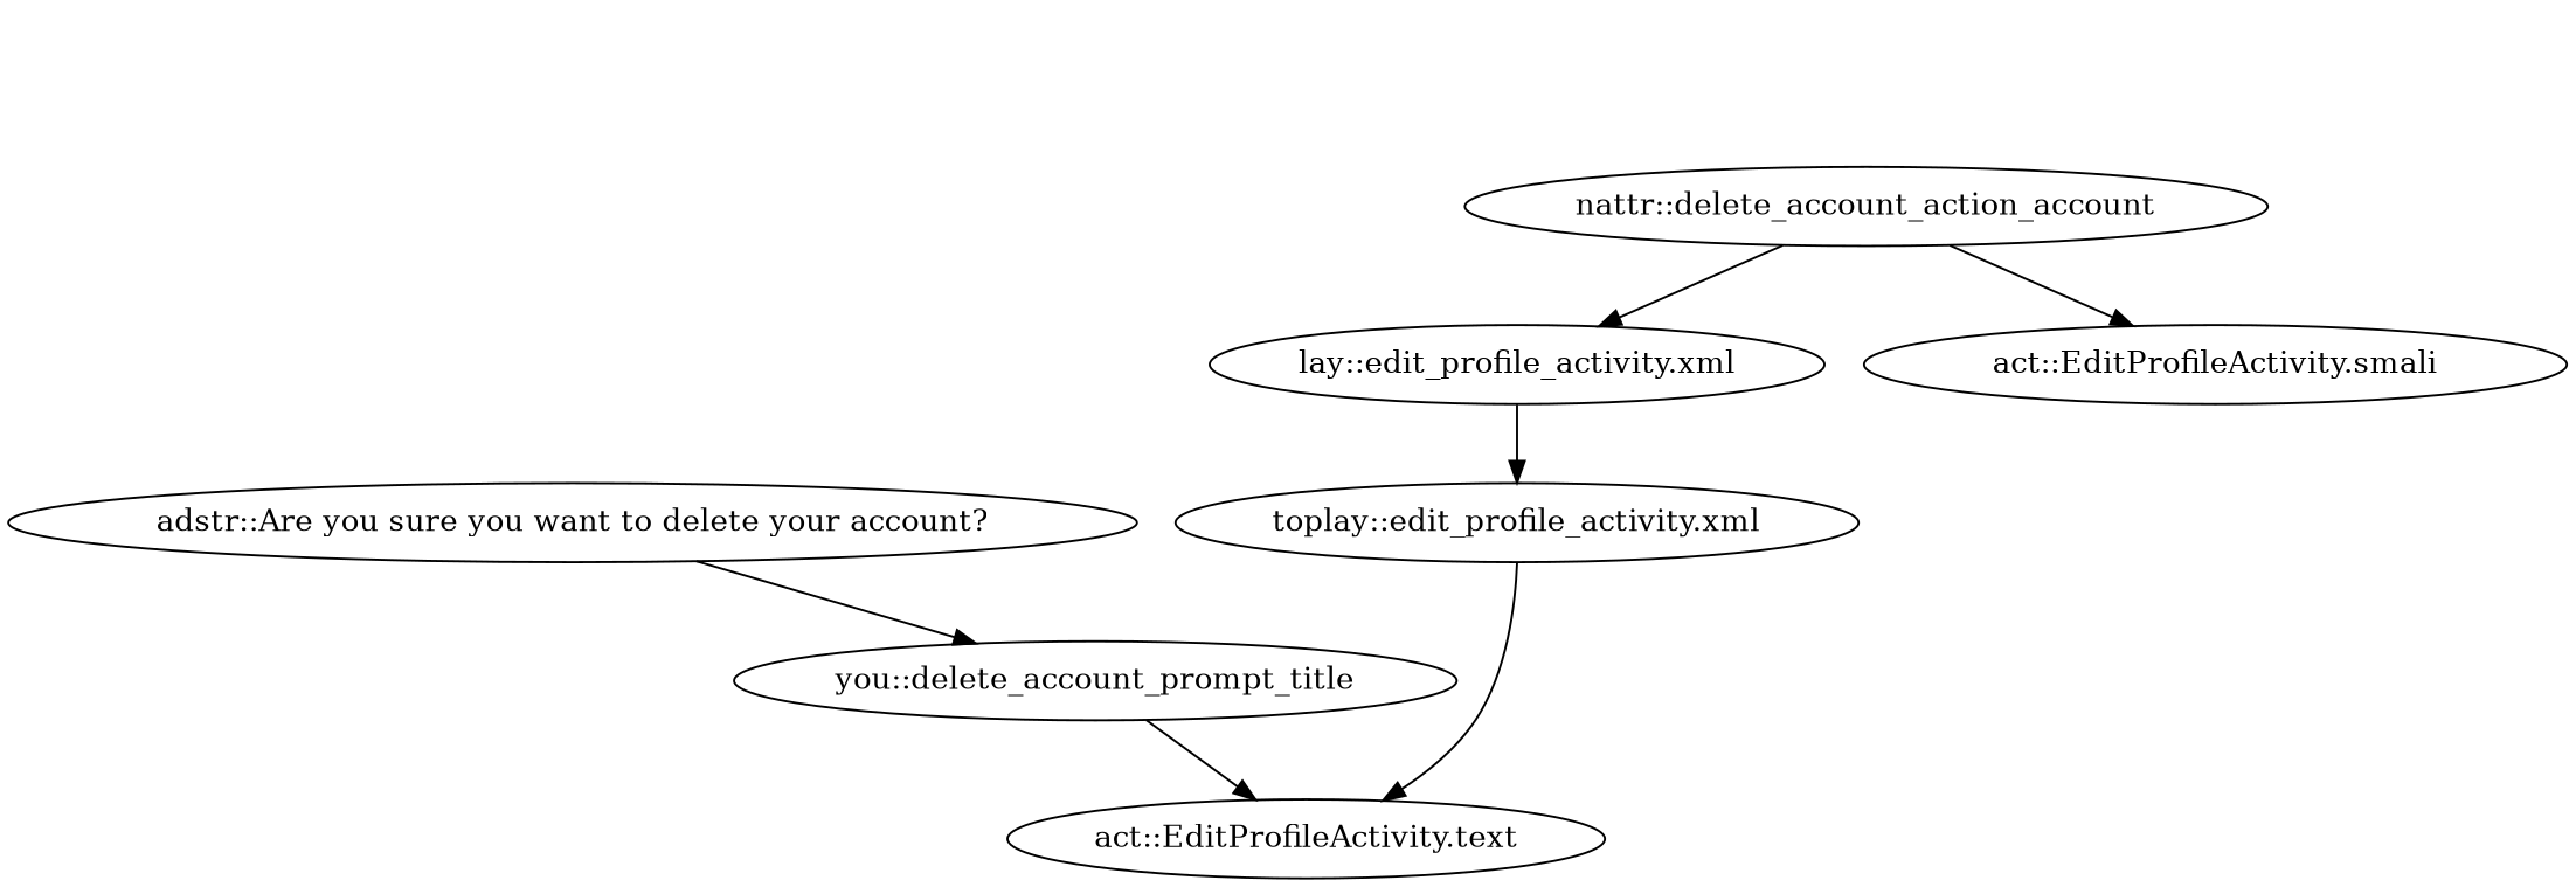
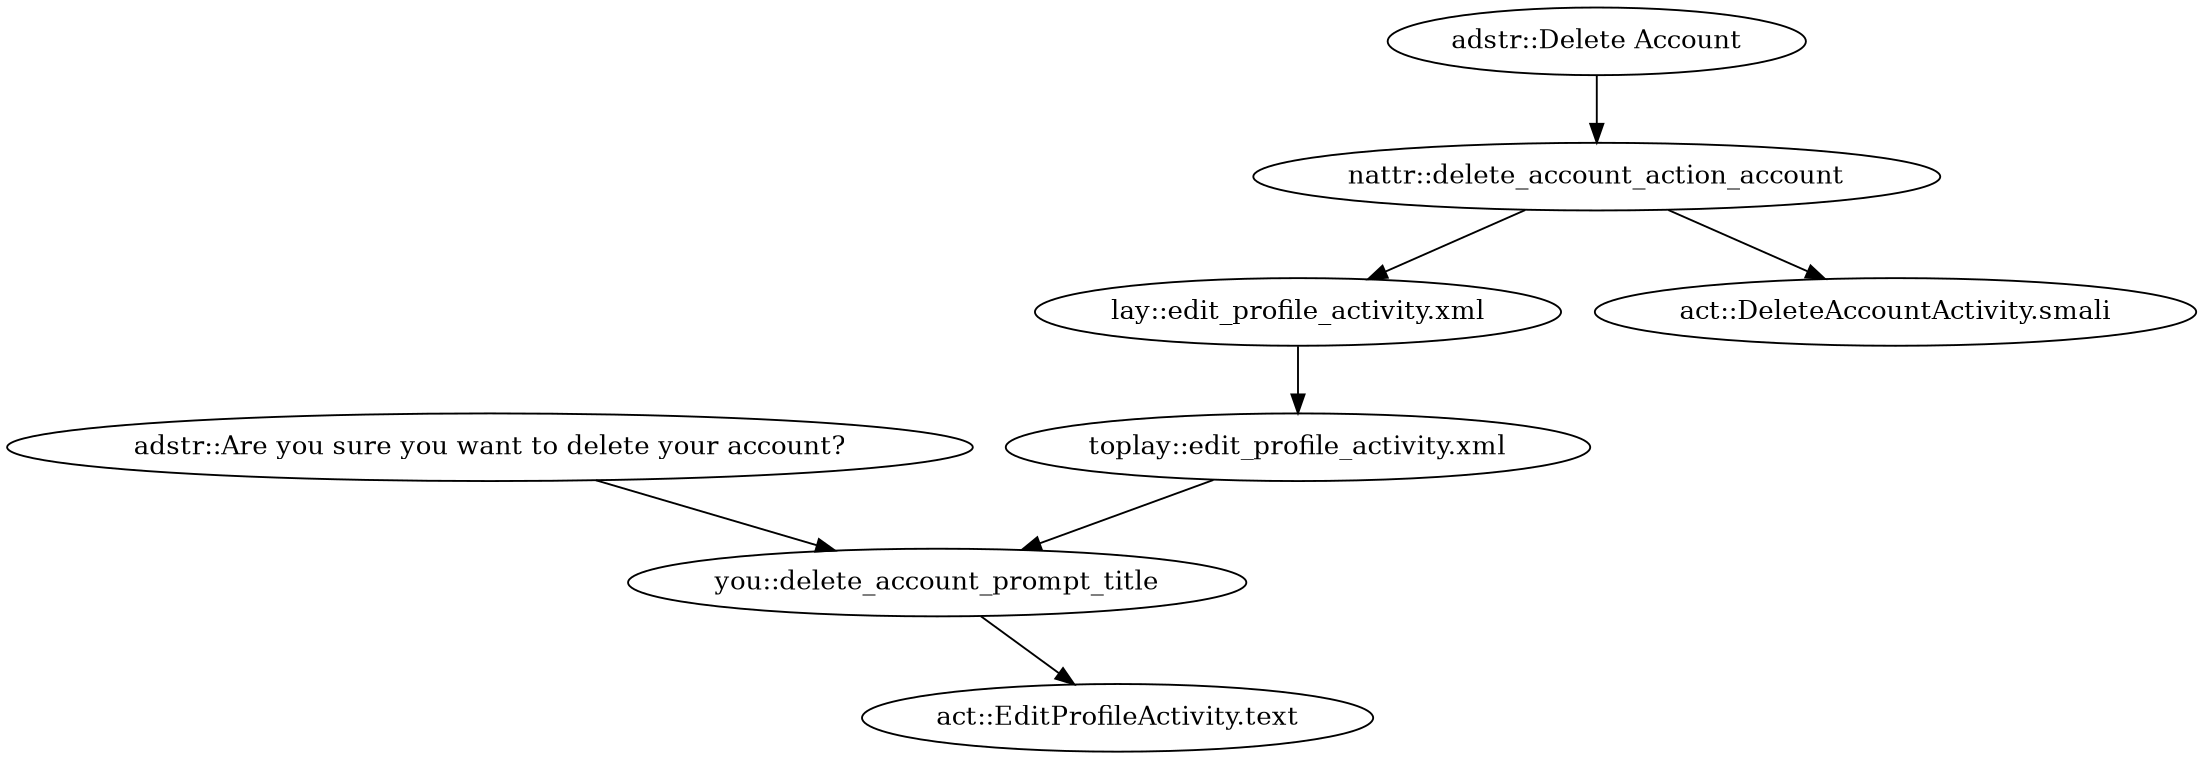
  digraph {
    n1 [label="nattr::delete_account_action_account"]
+   "adstr::Delete Account"
    "lay::edit_profile_activity.xml"
-   "act::DeleteAccountActivity.smali" [label="act::EditProfileActivity.smali"]
+   "act::DeleteAccountActivity.smali"
    "toplay::edit_profile_activity.xml"
    n6 [label="you::delete_account_prompt_title"]
    "adstr::Are you sure you want to delete your account?"
    n8 [label="act::EditProfileActivity.text"]
    n1 -> "lay::edit_profile_activity.xml"
    n1 -> "act::DeleteAccountActivity.smali"
+   "adstr::Delete Account" -> n1
    "lay::edit_profile_activity.xml" -> "toplay::edit_profile_activity.xml"
-   "toplay::edit_profile_activity.xml" -> n8
+   "toplay::edit_profile_activity.xml" -> n6
    n6 -> n8
    "adstr::Are you sure you want to delete your account?" -> n6
  }
